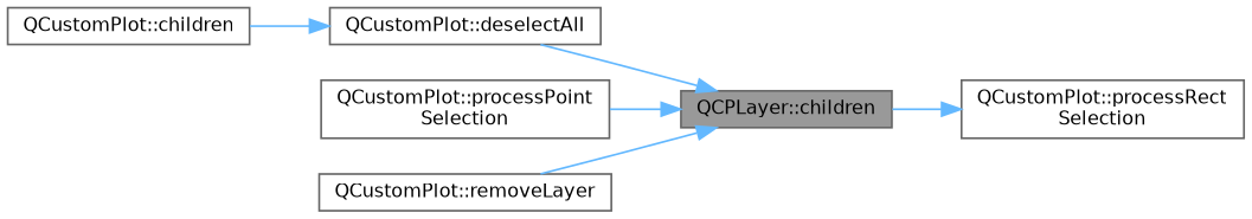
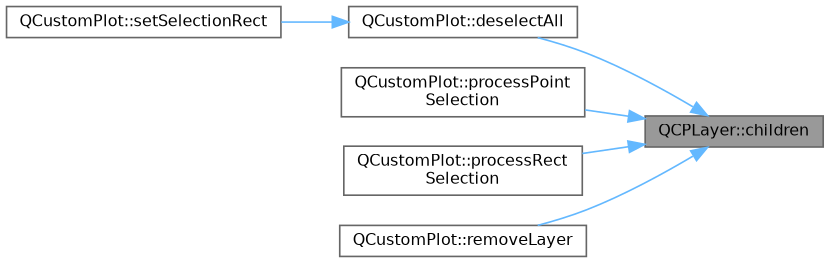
  digraph {
    rankdir=RL
    node [color=grey40 fillcolor=white fontname=Helvetica fontsize=10 shape=box style=filled]
    edge [color=steelblue1 dir=back fontname=Helvetica fontsize=10 labelfontname=Helvetica labelfontsize=10 style=solid]
    n1 [color=gray40 fillcolor=grey60 fontcolor=black height=0.2 label="QCPLayer::children" width=0.4]
    n2 [height=0.2 label="QCustomPlot::deselectAll" width=0.4]
    n3 [height=0.2 label="QCustomPlot::processPoint\lSelection" width=0.4]
    n4 [height=0.2 label="QCustomPlot::processRect\lSelection" width=0.4]
    n5 [height=0.2 label="QCustomPlot::removeLayer" width=0.4]
-   n6 [height=0.2 label="QCustomPlot::children" width=0.4]
+   n6 [height=0.2 label="QCustomPlot::setSelectionRect" width=0.4]
    n1 -> n2
    n1 -> n3
-   n4 -> n1
+   n1 -> n4
    n1 -> n5
    n2 -> n6
  }
